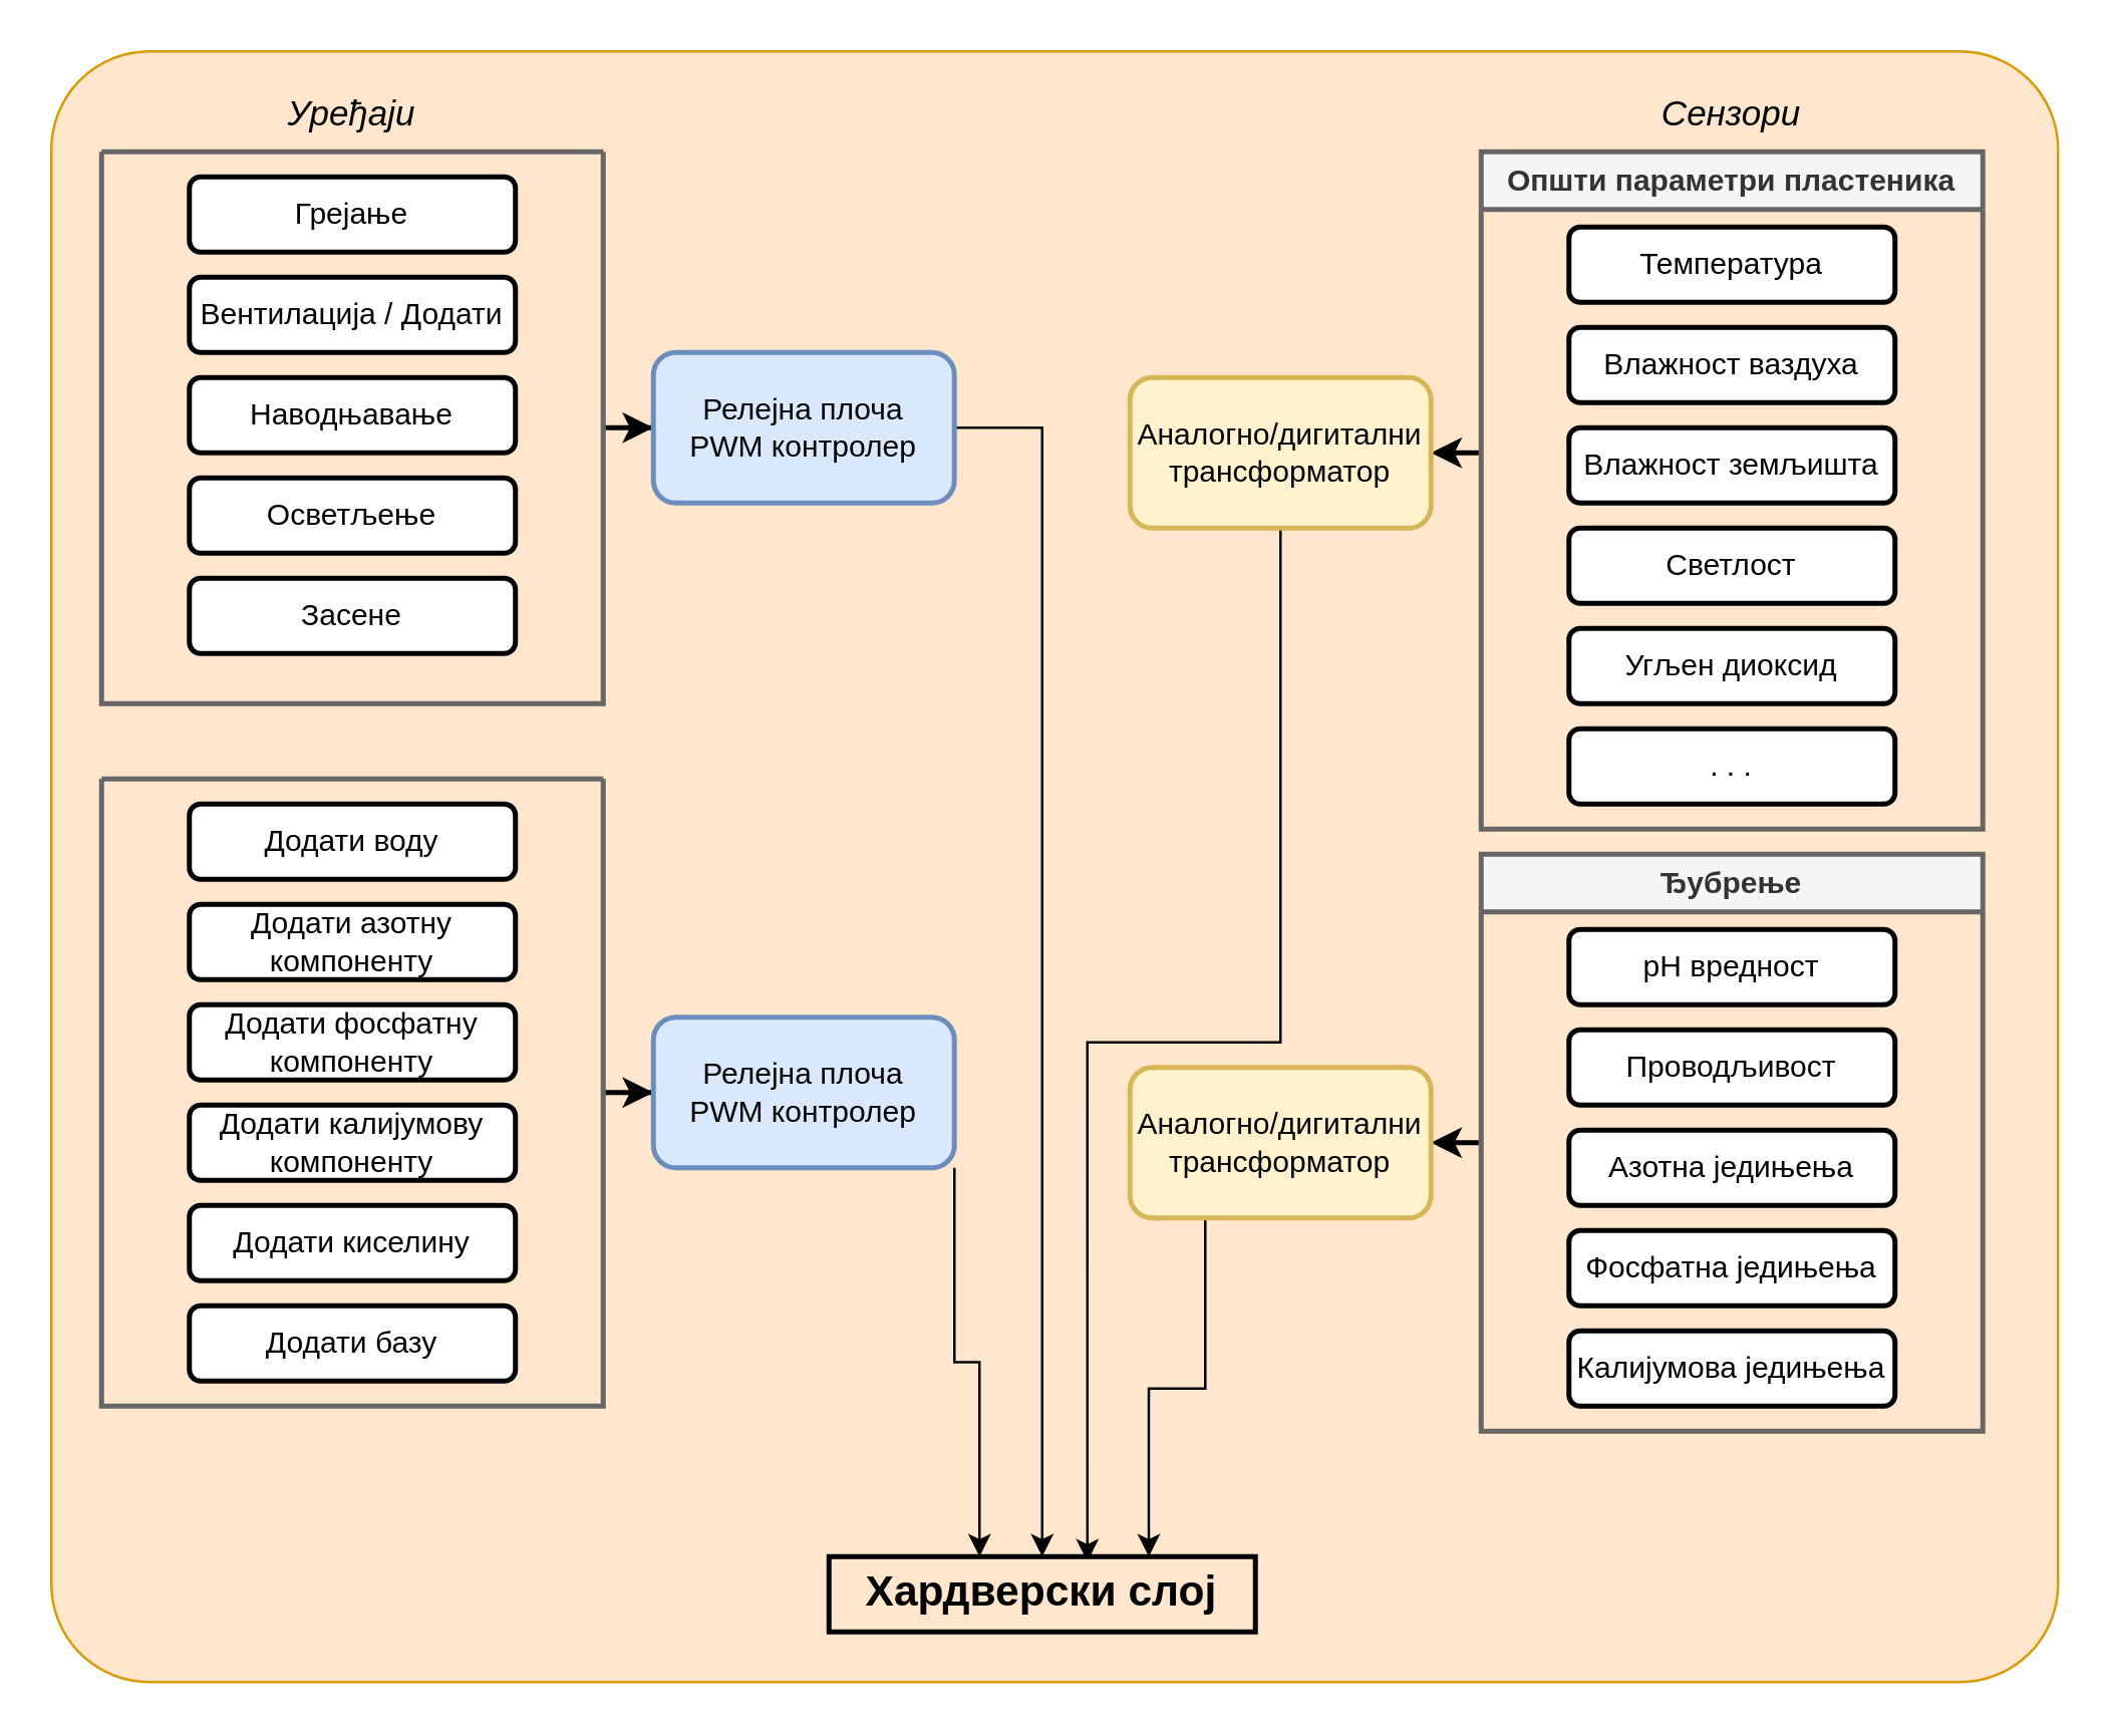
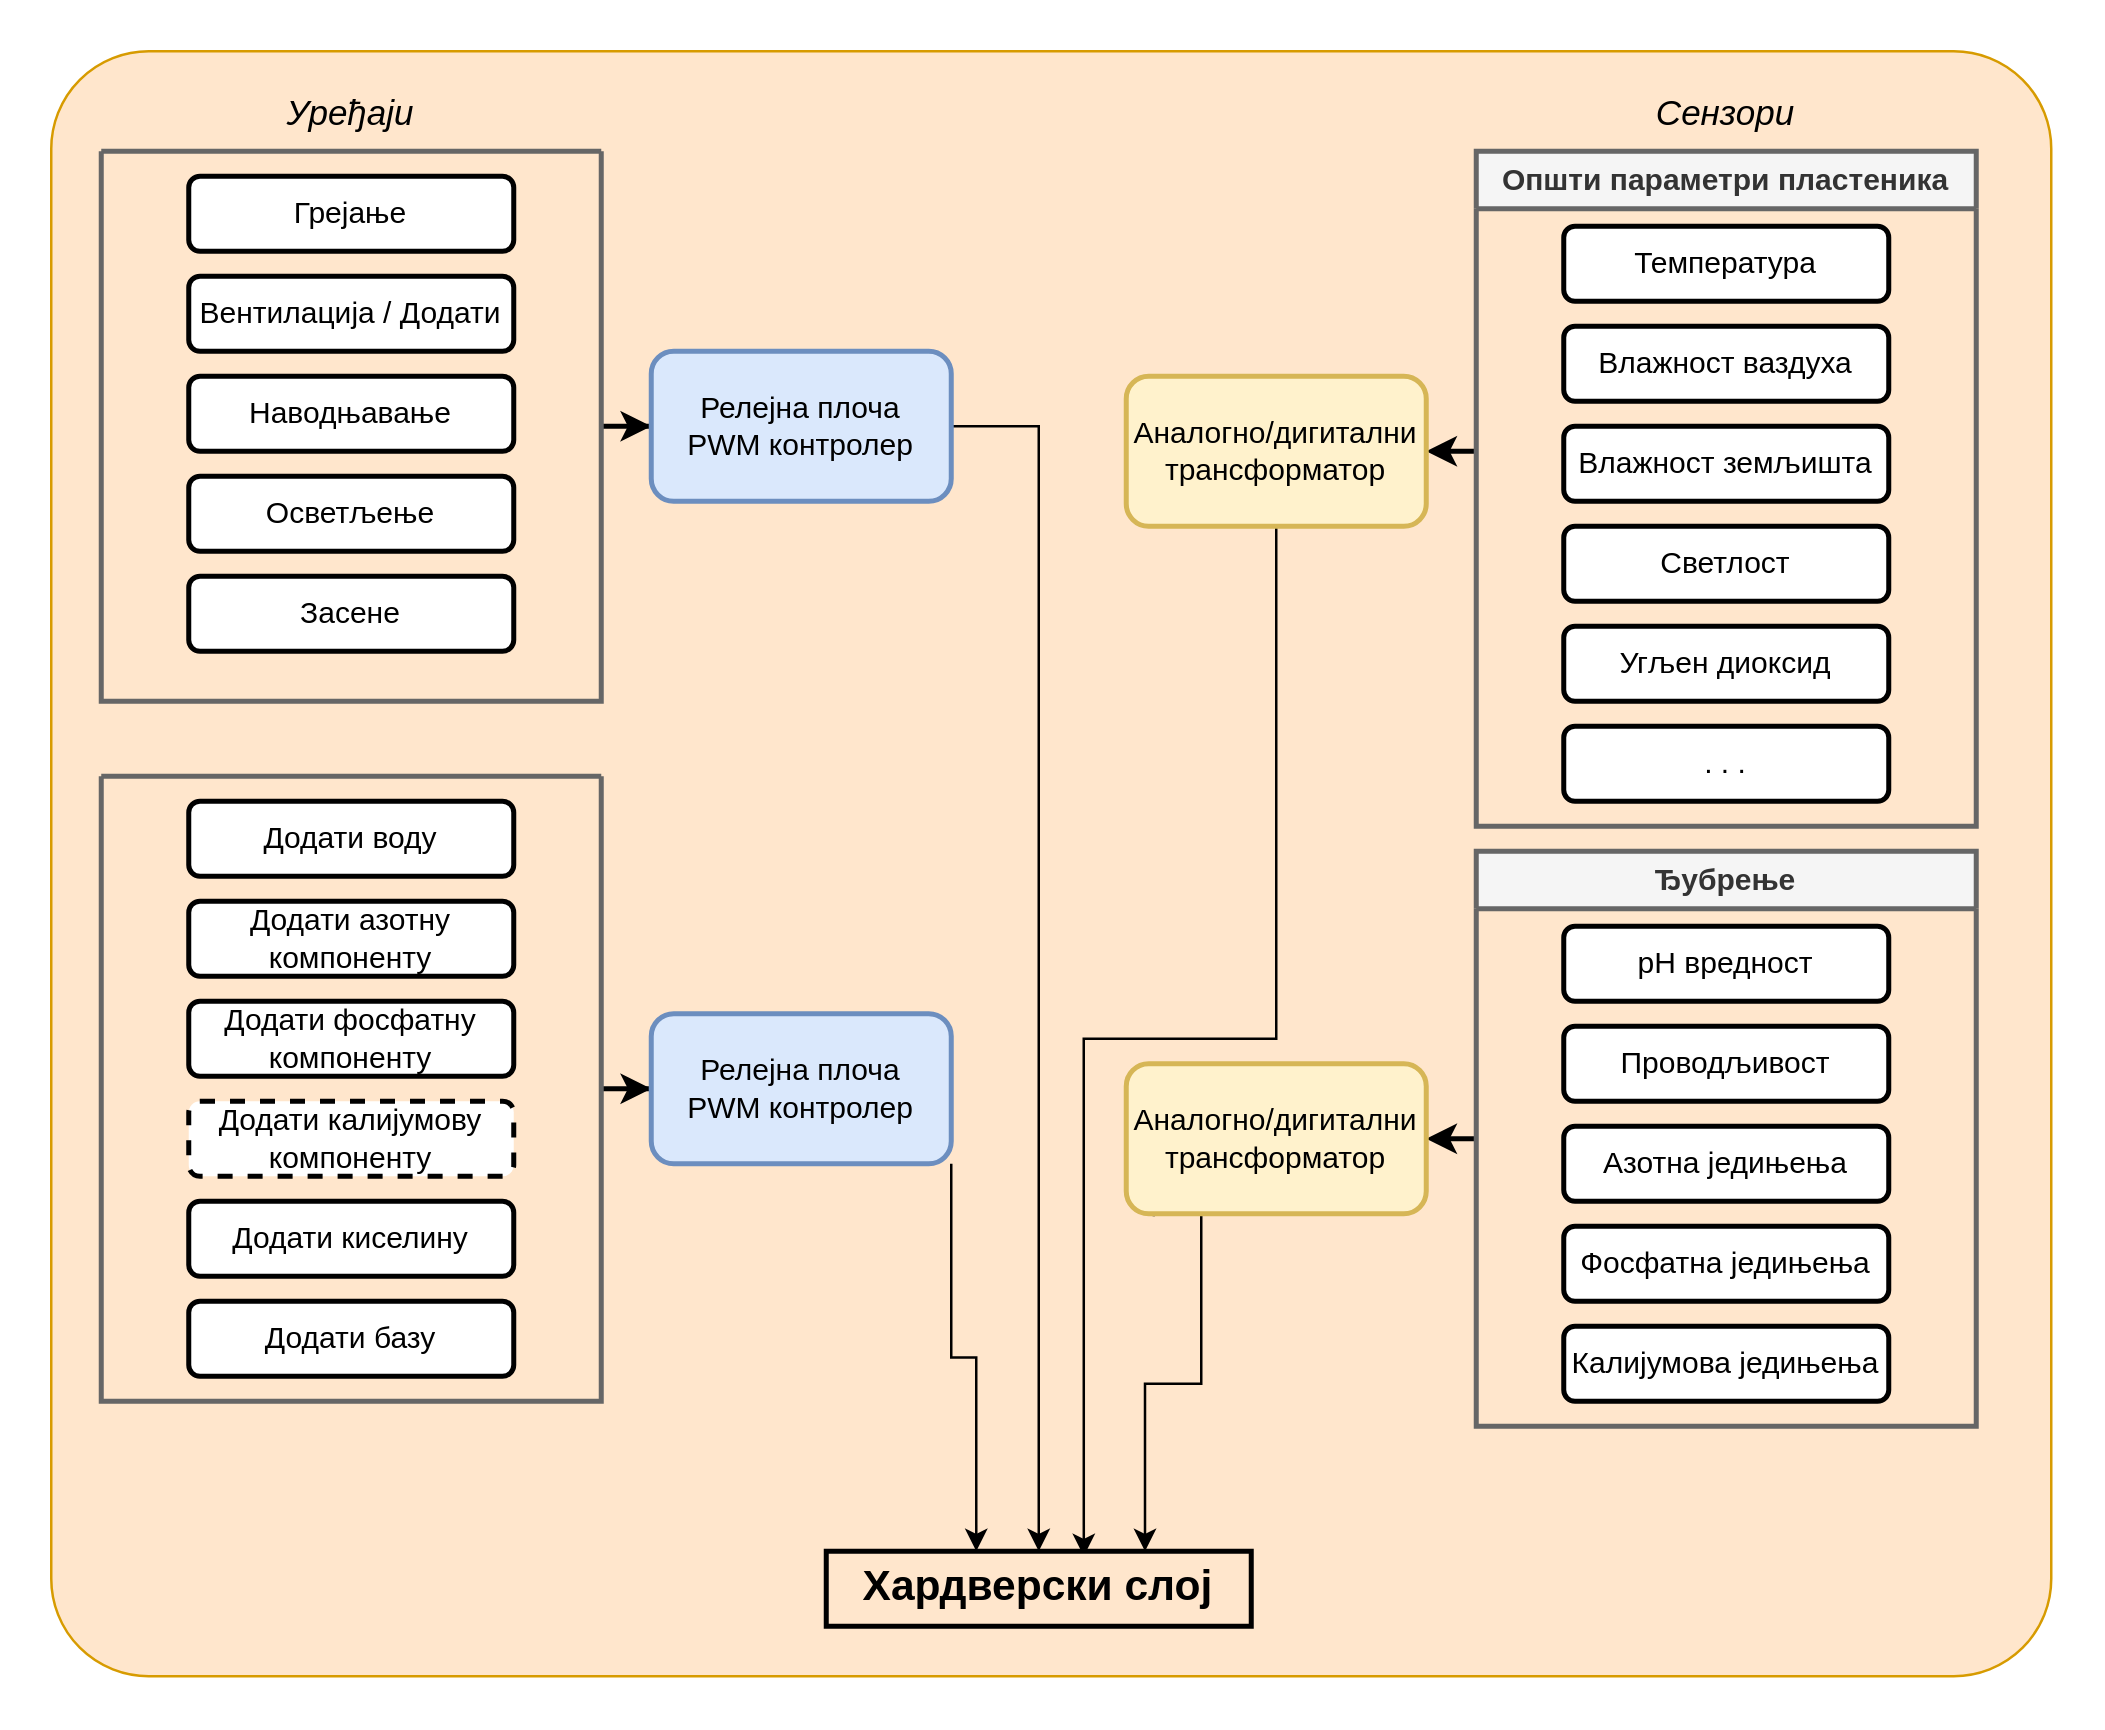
  <mxCell id="0" />
  <mxCell id="1" parent="0" />
  <mxCell id="2" value="" style="rounded=1;whiteSpace=wrap;html=1;arcSize=6;fillColor=#ffe6cc;strokeColor=#d79b00;" vertex="1" parent="1"><mxGeometry x="20" y="20" width="800" height="650" as="geometry" /></mxCell>
  <mxCell id="3" style="edgeStyle=orthogonalEdgeStyle;rounded=0;orthogonalLoop=1;jettySize=auto;html=1;entryX=1;entryY=0.5;entryDx=0;entryDy=0;strokeWidth=2;" edge="1" parent="1" target="21"><mxGeometry relative="1" as="geometry"><mxPoint x="590" y="180" as="sourcePoint" /></mxGeometry></mxCell>
  <mxCell id="4" value="Општи параметри пластеника" style="swimlane;whiteSpace=wrap;html=1;movable=1;resizable=1;rotatable=1;deletable=1;editable=1;locked=0;connectable=1;strokeWidth=2;fillColor=#f5f5f5;fontColor=#333333;strokeColor=#666666;" vertex="1" parent="1"><mxGeometry x="590" y="60" width="200" height="270" as="geometry"><mxRectangle x="390" y="100" width="140" height="30" as="alternateBounds" /></mxGeometry></mxCell>
  <mxCell id="5" value="Температура" style="rounded=1;whiteSpace=wrap;html=1;strokeWidth=2;" vertex="1" parent="4"><mxGeometry x="35" y="30" width="130" height="30" as="geometry" /></mxCell>
  <mxCell id="6" value="Влажност ваздуха" style="rounded=1;whiteSpace=wrap;html=1;strokeWidth=2;" vertex="1" parent="4"><mxGeometry x="35" y="70" width="130" height="30" as="geometry" /></mxCell>
  <mxCell id="7" value="Влажност земљишта" style="rounded=1;whiteSpace=wrap;html=1;strokeWidth=2;" vertex="1" parent="4"><mxGeometry x="35" y="110" width="130" height="30" as="geometry" /></mxCell>
  <mxCell id="8" value="Угљен диоксид" style="rounded=1;whiteSpace=wrap;html=1;strokeWidth=2;" vertex="1" parent="4"><mxGeometry x="35" y="190" width="130" height="30" as="geometry" /></mxCell>
  <mxCell id="9" value=". . ." style="rounded=1;whiteSpace=wrap;html=1;strokeWidth=2;" vertex="1" parent="4"><mxGeometry x="35" y="230" width="130" height="30" as="geometry" /></mxCell>
  <mxCell id="10" value="Светлост" style="rounded=1;whiteSpace=wrap;html=1;strokeWidth=2;" vertex="1" parent="4"><mxGeometry x="35" y="150" width="130" height="30" as="geometry" /></mxCell>
  <mxCell id="11" value="Сензори " style="text;html=1;strokeColor=none;fillColor=none;align=center;verticalAlign=middle;whiteSpace=wrap;rounded=0;fontSize=14;fontStyle=2;strokeWidth=2;" vertex="1" parent="1"><mxGeometry x="660" y="30" width="60" height="30" as="geometry" /></mxCell>
  <mxCell id="12" style="edgeStyle=orthogonalEdgeStyle;rounded=0;orthogonalLoop=1;jettySize=auto;html=1;exitX=0;exitY=0.5;exitDx=0;exitDy=0;entryX=1;entryY=0.5;entryDx=0;entryDy=0;strokeWidth=2;" edge="1" parent="1" source="13" target="23"><mxGeometry relative="1" as="geometry" /></mxCell>
  <mxCell id="13" value="Ђубрење" style="swimlane;whiteSpace=wrap;html=1;movable=1;resizable=1;rotatable=1;deletable=1;editable=1;locked=0;connectable=1;strokeWidth=2;fillColor=#f5f5f5;fontColor=#333333;strokeColor=#666666;" vertex="1" parent="1"><mxGeometry x="590" y="340" width="200" height="230" as="geometry"><mxRectangle x="140" y="150" width="140" height="30" as="alternateBounds" /></mxGeometry></mxCell>
  <mxCell id="14" value="pH вредност" style="rounded=1;whiteSpace=wrap;html=1;strokeWidth=2;" vertex="1" parent="13"><mxGeometry x="35" y="30" width="130" height="30" as="geometry" /></mxCell>
  <mxCell id="15" value="Проводљивост" style="rounded=1;whiteSpace=wrap;html=1;strokeWidth=2;" vertex="1" parent="13"><mxGeometry x="35" y="70" width="130" height="30" as="geometry" /></mxCell>
  <mxCell id="16" value="Aзотна једињења" style="rounded=1;whiteSpace=wrap;html=1;strokeWidth=2;" vertex="1" parent="13"><mxGeometry x="35" y="110" width="130" height="30" as="geometry" /></mxCell>
  <mxCell id="17" value="Калијумова једињења" style="rounded=1;whiteSpace=wrap;html=1;strokeWidth=2;" vertex="1" parent="13"><mxGeometry x="35" y="190" width="130" height="30" as="geometry" /></mxCell>
  <mxCell id="18" value="Фосфатна једињења" style="rounded=1;whiteSpace=wrap;html=1;strokeWidth=2;" vertex="1" parent="13"><mxGeometry x="35" y="150" width="130" height="30" as="geometry" /></mxCell>
  <mxCell id="19" style="edgeStyle=orthogonalEdgeStyle;rounded=0;orthogonalLoop=1;jettySize=auto;html=1;exitX=0.5;exitY=1;exitDx=0;exitDy=0;strokeWidth=2;" edge="1" parent="13" source="18" target="18"><mxGeometry relative="1" as="geometry" /></mxCell>
  <mxCell id="20" style="edgeStyle=orthogonalEdgeStyle;rounded=0;orthogonalLoop=1;jettySize=auto;html=1;entryX=0.606;entryY=0.067;entryDx=0;entryDy=0;entryPerimeter=0;" edge="1" parent="1" source="21" target="44"><mxGeometry relative="1" as="geometry" /></mxCell>
  <mxCell id="21" value="Аналогно/дигитални трансформатор" style="rounded=1;whiteSpace=wrap;html=1;strokeWidth=2;fillColor=#fff2cc;strokeColor=#d6b656;" vertex="1" parent="1"><mxGeometry x="450" y="150" width="120" height="60" as="geometry" /></mxCell>
  <mxCell id="22" style="edgeStyle=orthogonalEdgeStyle;rounded=0;orthogonalLoop=1;jettySize=auto;html=1;exitX=0.092;exitY=1.017;exitDx=0;exitDy=0;entryX=0.75;entryY=0;entryDx=0;entryDy=0;exitPerimeter=0;" edge="1" parent="1" source="23" target="44"><mxGeometry relative="1" as="geometry"><Array as="points"><mxPoint x="461" y="485" /><mxPoint x="480" y="485" /><mxPoint x="480" y="553" /><mxPoint x="458" y="553" /></Array></mxGeometry></mxCell>
  <mxCell id="23" value="Аналогно/дигитални трансформатор" style="rounded=1;whiteSpace=wrap;html=1;strokeWidth=2;fillColor=#fff2cc;strokeColor=#d6b656;" vertex="1" parent="1"><mxGeometry x="450" y="425" width="120" height="60" as="geometry" /></mxCell>
  <mxCell id="24" style="edgeStyle=orthogonalEdgeStyle;rounded=0;orthogonalLoop=1;jettySize=auto;html=1;entryX=0;entryY=0.5;entryDx=0;entryDy=0;strokeWidth=2;" edge="1" parent="1" source="25" target="41"><mxGeometry relative="1" as="geometry" /></mxCell>
  <mxCell id="25" value="" style="swimlane;startSize=0;strokeWidth=2;fillColor=#f5f5f5;fontColor=#333333;strokeColor=#666666;" vertex="1" parent="1"><mxGeometry x="40" y="60" width="200" height="220" as="geometry" /></mxCell>
  <mxCell id="26" value="Вентилација / Додати" style="rounded=1;whiteSpace=wrap;html=1;strokeWidth=2;" vertex="1" parent="25"><mxGeometry x="35" y="50" width="130" height="30" as="geometry" /></mxCell>
  <mxCell id="27" value="Грејање" style="rounded=1;whiteSpace=wrap;html=1;strokeWidth=2;" vertex="1" parent="1"><mxGeometry x="75" y="70" width="130" height="30" as="geometry" /></mxCell>
  <mxCell id="28" value="Наводњавање" style="rounded=1;whiteSpace=wrap;html=1;strokeWidth=2;" vertex="1" parent="1"><mxGeometry x="75" y="150" width="130" height="30" as="geometry" /></mxCell>
  <mxCell id="29" value="Осветљење" style="rounded=1;whiteSpace=wrap;html=1;strokeWidth=2;" vertex="1" parent="1"><mxGeometry x="75" y="190" width="130" height="30" as="geometry" /></mxCell>
  <mxCell id="30" value="Засене" style="rounded=1;whiteSpace=wrap;html=1;strokeWidth=2;" vertex="1" parent="1"><mxGeometry x="75" y="230" width="130" height="30" as="geometry" /></mxCell>
  <mxCell id="31" style="edgeStyle=orthogonalEdgeStyle;rounded=0;orthogonalLoop=1;jettySize=auto;html=1;entryX=0;entryY=0.5;entryDx=0;entryDy=0;strokeWidth=2;" edge="1" parent="1" source="32" target="43"><mxGeometry relative="1" as="geometry" /></mxCell>
  <mxCell id="32" value="" style="swimlane;startSize=0;strokeWidth=2;fillColor=#f5f5f5;fontColor=#333333;strokeColor=#666666;" vertex="1" parent="1"><mxGeometry x="40" y="310" width="200" height="250" as="geometry" /></mxCell>
  <mxCell id="33" value="Додати воду" style="rounded=1;whiteSpace=wrap;html=1;strokeWidth=2;" vertex="1" parent="32"><mxGeometry x="35" y="10" width="130" height="30" as="geometry" /></mxCell>
  <mxCell id="34" value="Додати азотну компоненту" style="rounded=1;whiteSpace=wrap;html=1;strokeWidth=2;" vertex="1" parent="32"><mxGeometry x="35" y="50" width="130" height="30" as="geometry" /></mxCell>
  <mxCell id="35" value="Додати фосфатну компоненту" style="rounded=1;whiteSpace=wrap;html=1;strokeWidth=2;" vertex="1" parent="32"><mxGeometry x="35" y="90" width="130" height="30" as="geometry" /></mxCell>
- <mxCell id="36" value="Додати калијумову компоненту" style="rounded=1;whiteSpace=wrap;html=1;strokeWidth=2;" vertex="1" parent="32"><mxGeometry x="35" y="130" width="130" height="30" as="geometry" /></mxCell>
+ <mxCell id="36" value="Додати калијумову компоненту" style="rounded=1;whiteSpace=wrap;html=1;strokeWidth=2;dashed=1;" vertex="1" parent="32"><mxGeometry x="35" y="130" width="130" height="30" as="geometry" /></mxCell>
  <mxCell id="37" value="Додати киселину" style="rounded=1;whiteSpace=wrap;html=1;strokeWidth=2;" vertex="1" parent="1"><mxGeometry x="75" y="480" width="130" height="30" as="geometry" /></mxCell>
  <mxCell id="38" value="Додати базу" style="rounded=1;whiteSpace=wrap;html=1;strokeWidth=2;" vertex="1" parent="1"><mxGeometry x="75" y="520" width="130" height="30" as="geometry" /></mxCell>
  <mxCell id="39" value="Уређаји" style="text;html=1;strokeColor=none;fillColor=none;align=center;verticalAlign=middle;whiteSpace=wrap;rounded=0;fontSize=14;fontStyle=2;strokeWidth=2;" vertex="1" parent="1"><mxGeometry x="110" y="30" width="60" height="30" as="geometry" /></mxCell>
  <mxCell id="40" style="edgeStyle=orthogonalEdgeStyle;rounded=0;orthogonalLoop=1;jettySize=auto;html=1;exitX=1;exitY=0.5;exitDx=0;exitDy=0;entryX=0.5;entryY=0;entryDx=0;entryDy=0;" edge="1" parent="1" source="41" target="44"><mxGeometry relative="1" as="geometry" /></mxCell>
  <mxCell id="41" value="&lt;div&gt;Релејна плоча&lt;/div&gt;&lt;div&gt;PWM контролер&lt;br&gt; &lt;/div&gt;" style="rounded=1;whiteSpace=wrap;html=1;strokeWidth=2;fillColor=#dae8fc;strokeColor=#6c8ebf;" vertex="1" parent="1"><mxGeometry x="260" y="140" width="120" height="60" as="geometry" /></mxCell>
  <mxCell id="42" style="edgeStyle=orthogonalEdgeStyle;rounded=0;orthogonalLoop=1;jettySize=auto;html=1;exitX=1;exitY=1;exitDx=0;exitDy=0;entryX=0.353;entryY=0;entryDx=0;entryDy=0;entryPerimeter=0;" edge="1" parent="1" source="43" target="44"><mxGeometry relative="1" as="geometry" /></mxCell>
  <mxCell id="43" value="&lt;div&gt;Релејна плоча&lt;/div&gt;&lt;div&gt;PWM контролер&lt;br&gt; &lt;/div&gt;" style="rounded=1;whiteSpace=wrap;html=1;strokeWidth=2;fillColor=#dae8fc;strokeColor=#6c8ebf;" vertex="1" parent="1"><mxGeometry x="260" y="405" width="120" height="60" as="geometry" /></mxCell>
  <mxCell id="44" value="Хардверски слој" style="rounded=0;whiteSpace=wrap;html=1;fontStyle=1;fontSize=17;fillColor=#ffe6cc;strokeColor=#000000;strokeWidth=2;" vertex="1" parent="1"><mxGeometry x="330" y="620" width="170" height="30" as="geometry" /></mxCell>
